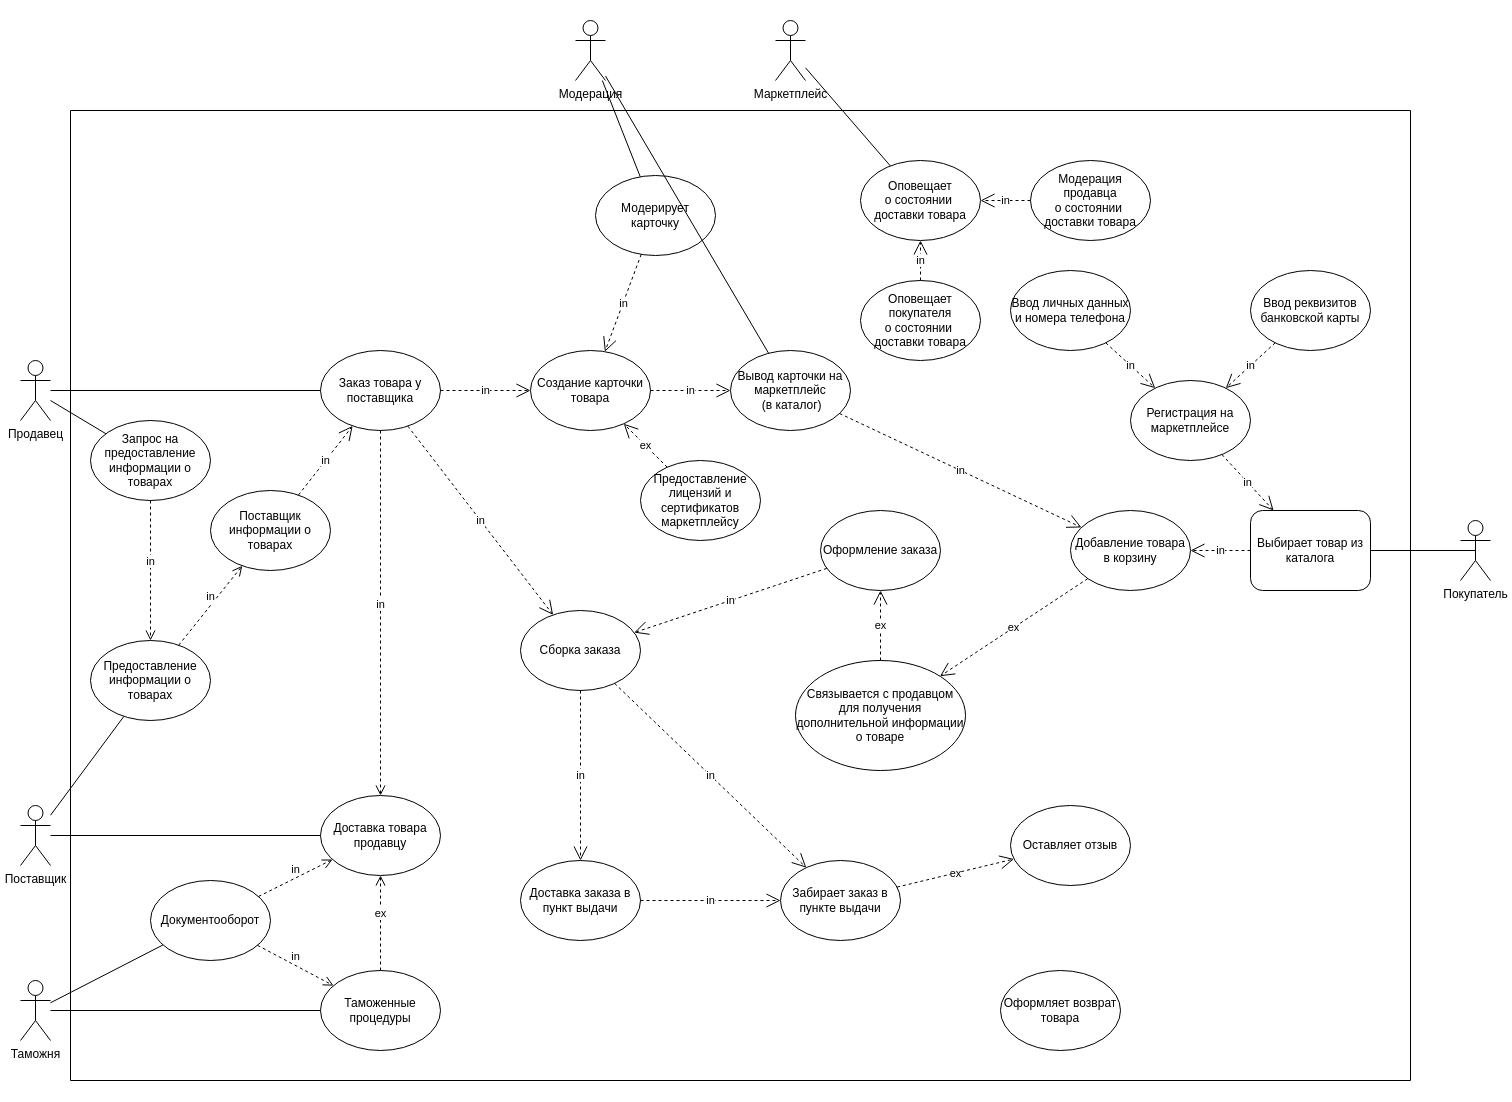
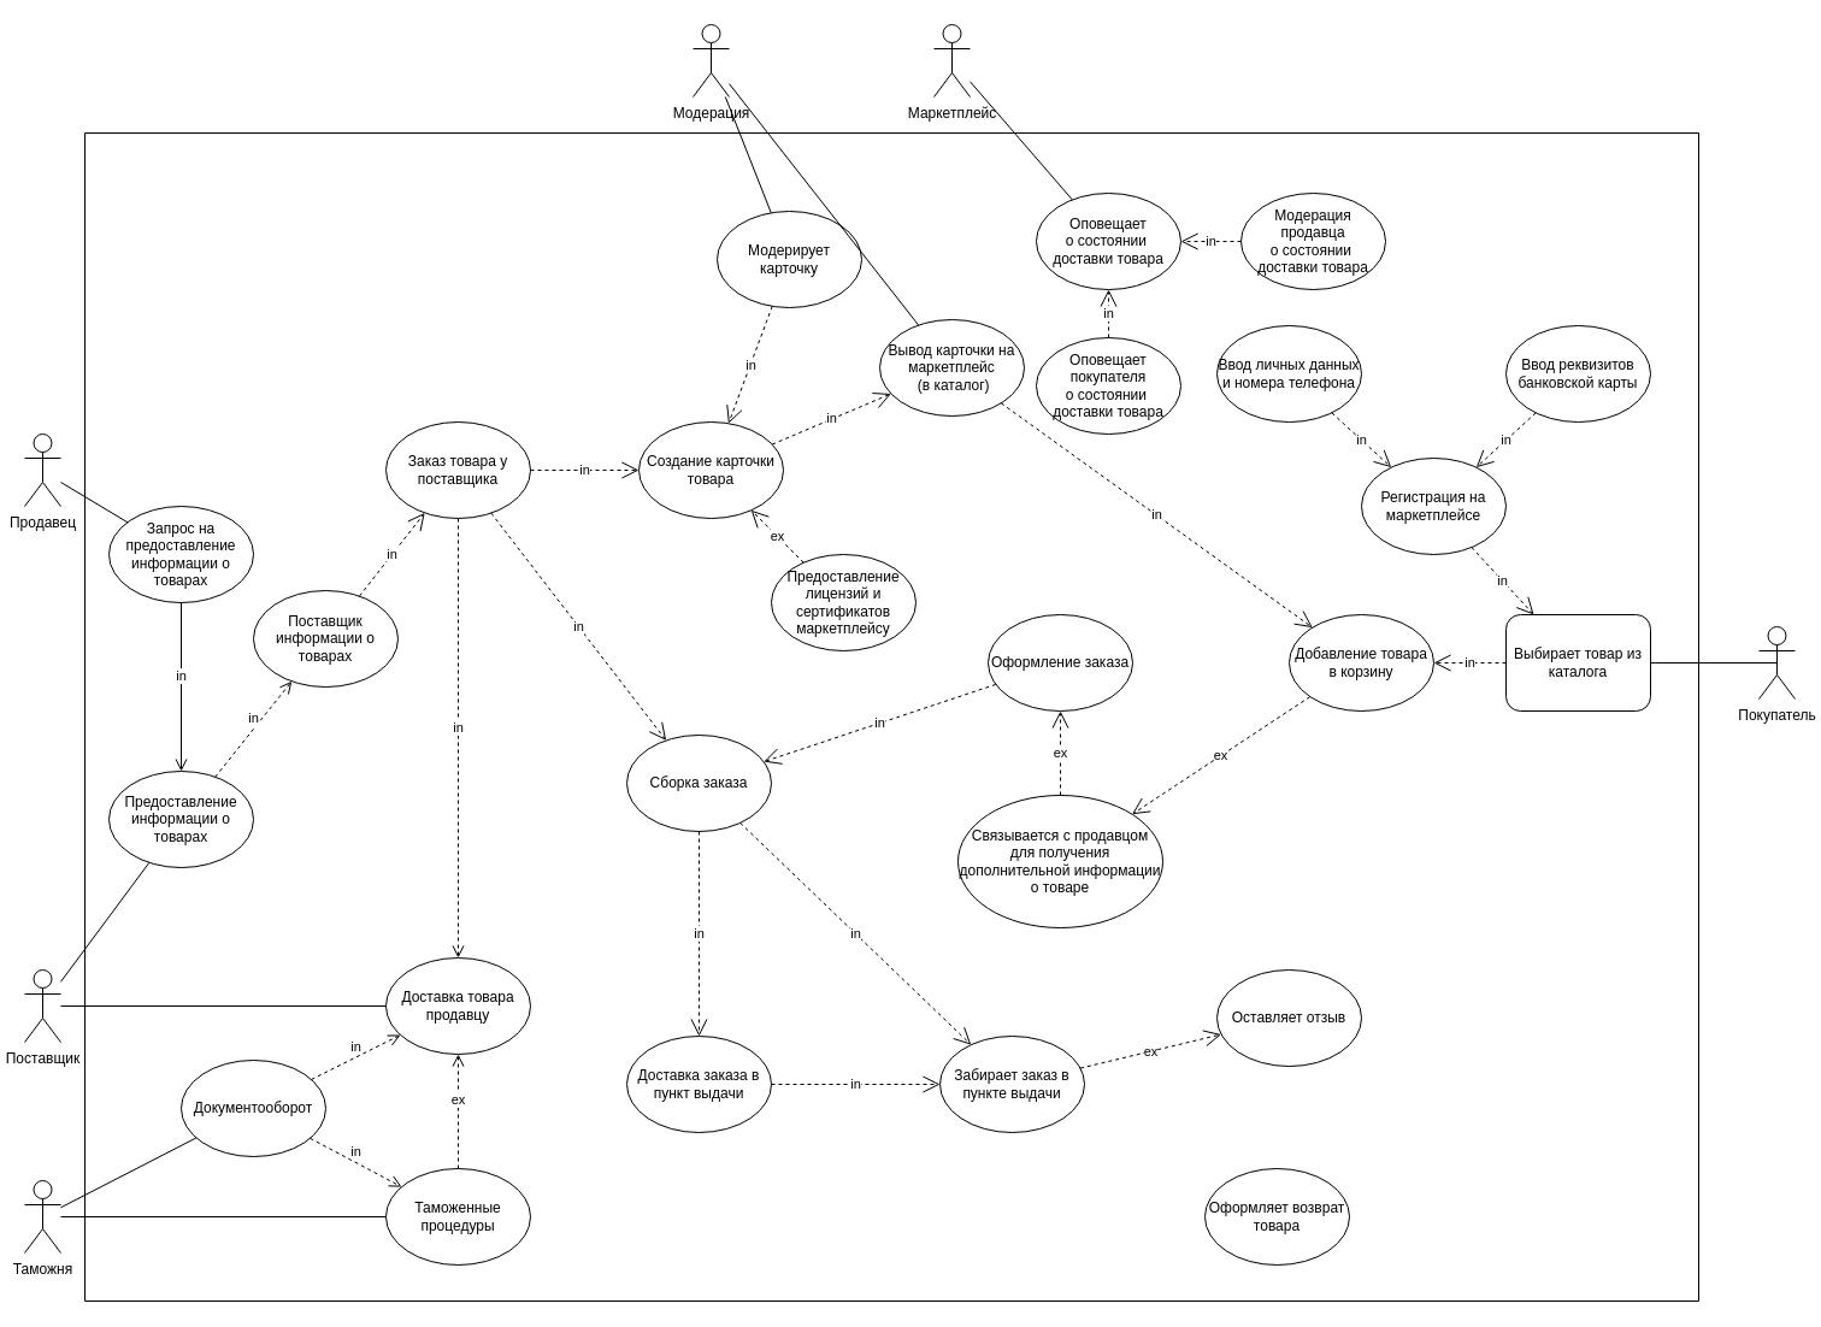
  <mxCell id="0" />
  <mxCell id="1" parent="0" />
  <mxCell id="2" value="" style="swimlane;startSize=0;" vertex="1" parent="1"><mxGeometry x="70" y="110" width="1340" height="970" as="geometry" /></mxCell>
  <mxCell id="3" value="Доставка товара&lt;br&gt;продавцу" style="ellipse;whiteSpace=wrap;html=1;" vertex="1" parent="2"><mxGeometry x="250" y="685" width="120" height="80" as="geometry" /></mxCell>
  <mxCell id="4" value="Создание карточки товара" style="ellipse;whiteSpace=wrap;html=1;" vertex="1" parent="2"><mxGeometry x="460" y="240" width="120" height="80" as="geometry" /></mxCell>
  <mxCell id="5" value="Поставщик информации о товарах" style="ellipse;whiteSpace=wrap;html=1;" vertex="1" parent="2"><mxGeometry x="140" y="380" width="120" height="80" as="geometry" /></mxCell>
  <mxCell id="6" value="in" style="endArrow=open;endSize=12;dashed=1;html=1;rounded=0;" edge="1" parent="2" source="5" target="7"><mxGeometry width="160" relative="1" as="geometry"><mxPoint x="259.64" y="361.28" as="sourcePoint" /><mxPoint x="261.284" y="315.121" as="targetPoint" /></mxGeometry></mxCell>
  <mxCell id="7" value="Заказ товара у поставщика" style="ellipse;whiteSpace=wrap;html=1;" vertex="1" parent="2"><mxGeometry x="250" y="240" width="120" height="80" as="geometry" /></mxCell>
  <mxCell id="8" value="in" style="endArrow=open;endSize=12;dashed=1;html=1;rounded=0;" edge="1" parent="2" source="7" target="4"><mxGeometry width="160" relative="1" as="geometry"><mxPoint x="256.693" y="481.579" as="sourcePoint" /><mxPoint x="284" y="420" as="targetPoint" /></mxGeometry></mxCell>
  <mxCell id="9" value="Предоставление информации о товарах" style="ellipse;whiteSpace=wrap;html=1;" vertex="1" parent="2"><mxGeometry x="20" y="530" width="120" height="80" as="geometry" /></mxCell>
  <mxCell id="10" value="Запрос на предоставление информации о товарах" style="ellipse;whiteSpace=wrap;html=1;" vertex="1" parent="2"><mxGeometry x="20" y="310" width="120" height="80" as="geometry" /></mxCell>
- <mxCell id="11" value="in" style="html=1;verticalAlign=bottom;endArrow=open;dashed=1;endSize=8;rounded=0;" edge="1" parent="2" source="10" target="9"><mxGeometry relative="1" as="geometry"><mxPoint x="191.872" y="551.351" as="sourcePoint" /><mxPoint x="268.164" y="498.672" as="targetPoint" /></mxGeometry></mxCell>
+ <mxCell id="11" value="in" style="html=1;verticalAlign=bottom;endArrow=open;dashed=0;endSize=8;rounded=0;" edge="1" parent="2" source="10" target="9"><mxGeometry relative="1" as="geometry"><mxPoint x="191.872" y="551.351" as="sourcePoint" /><mxPoint x="268.164" y="498.672" as="targetPoint" /></mxGeometry></mxCell>
  <mxCell id="12" value="in" style="html=1;verticalAlign=bottom;endArrow=open;dashed=1;endSize=8;rounded=0;" edge="1" parent="2" source="9" target="5"><mxGeometry relative="1" as="geometry"><mxPoint x="100" y="470" as="sourcePoint" /><mxPoint x="100" y="550" as="targetPoint" /></mxGeometry></mxCell>
  <mxCell id="13" value="in" style="html=1;verticalAlign=bottom;endArrow=open;dashed=1;endSize=8;rounded=0;" edge="1" parent="2" source="7" target="3"><mxGeometry relative="1" as="geometry"><mxPoint x="100" y="470" as="sourcePoint" /><mxPoint x="100" y="550" as="targetPoint" /></mxGeometry></mxCell>
  <mxCell id="14" value="Таможенные процедуры" style="ellipse;whiteSpace=wrap;html=1;" vertex="1" parent="2"><mxGeometry x="250" y="860" width="120" height="80" as="geometry" /></mxCell>
  <mxCell id="15" value="ex" style="html=1;verticalAlign=bottom;endArrow=open;dashed=1;endSize=8;rounded=0;" edge="1" parent="2" source="14" target="3"><mxGeometry relative="1" as="geometry"><mxPoint x="115.972" y="543.942" as="sourcePoint" /><mxPoint x="193.971" y="436.04" as="targetPoint" /></mxGeometry></mxCell>
  <mxCell id="16" value="Документооборот" style="ellipse;whiteSpace=wrap;html=1;" vertex="1" parent="2"><mxGeometry x="80" y="770" width="120" height="80" as="geometry" /></mxCell>
  <mxCell id="17" value="in" style="html=1;verticalAlign=bottom;endArrow=open;dashed=1;endSize=8;rounded=0;" edge="1" parent="2" source="16" target="14"><mxGeometry relative="1" as="geometry"><mxPoint x="155.154" y="877.585" as="sourcePoint" /><mxPoint x="274.82" y="767.403" as="targetPoint" /></mxGeometry></mxCell>
  <mxCell id="18" value="in" style="html=1;verticalAlign=bottom;endArrow=open;dashed=1;endSize=8;rounded=0;" edge="1" parent="2" source="16" target="3"><mxGeometry relative="1" as="geometry"><mxPoint x="180" y="910" as="sourcePoint" /><mxPoint x="250" y="910" as="targetPoint" /></mxGeometry></mxCell>
  <mxCell id="19" value="Предоставление лицензий и сертификатов маркетплейсу" style="ellipse;whiteSpace=wrap;html=1;" vertex="1" parent="2"><mxGeometry x="570" y="350" width="120" height="80" as="geometry" /></mxCell>
  <mxCell id="20" value="ex" style="endArrow=open;endSize=12;dashed=1;html=1;rounded=0;" edge="1" parent="2" source="19" target="4"><mxGeometry width="160" relative="1" as="geometry"><mxPoint x="380" y="290" as="sourcePoint" /><mxPoint x="470" y="290" as="targetPoint" /></mxGeometry></mxCell>
  <mxCell id="21" value="Модерирует карточку" style="ellipse;whiteSpace=wrap;html=1;" vertex="1" parent="2"><mxGeometry x="525" y="65" width="120" height="80" as="geometry" /></mxCell>
  <mxCell id="22" value="in" style="endArrow=open;endSize=12;dashed=1;html=1;rounded=0;" edge="1" parent="2" source="21" target="4"><mxGeometry width="160" relative="1" as="geometry"><mxPoint x="380" y="290" as="sourcePoint" /><mxPoint x="470.0" y="290" as="targetPoint" /></mxGeometry></mxCell>
- <mxCell id="23" value="Вывод карточки на маркетплейс&lt;br&gt;&amp;nbsp;(в каталог)" style="ellipse;whiteSpace=wrap;html=1;" vertex="1" parent="2"><mxGeometry x="660" y="240" width="120" height="80" as="geometry" /></mxCell>
+ <mxCell id="23" value="Вывод карточки на маркетплейс&lt;br&gt;&amp;nbsp;(в каталог)" style="ellipse;whiteSpace=wrap;html=1;" vertex="1" parent="2"><mxGeometry x="660" y="155" width="120" height="80" as="geometry" /></mxCell>
  <mxCell id="24" value="in" style="endArrow=open;endSize=12;dashed=1;html=1;rounded=0;" edge="1" parent="2" source="4" target="23"><mxGeometry width="160" relative="1" as="geometry"><mxPoint x="380" y="290" as="sourcePoint" /><mxPoint x="470.0" y="290" as="targetPoint" /></mxGeometry></mxCell>
  <mxCell id="25" value="Выбирает товар из каталога" style="whiteSpace=wrap;html=1;rounded=1;" vertex="1" parent="2"><mxGeometry x="1180" y="400" width="120" height="80" as="geometry" /></mxCell>
  <mxCell id="26" value="in" style="endArrow=open;endSize=12;dashed=1;html=1;rounded=0;" edge="1" parent="2" source="23" target="51"><mxGeometry width="160" relative="1" as="geometry"><mxPoint x="380" y="290" as="sourcePoint" /><mxPoint x="777.138" y="373.018" as="targetPoint" /></mxGeometry></mxCell>
  <mxCell id="27" value="Регистрация на маркетплейсе" style="ellipse;whiteSpace=wrap;html=1;" vertex="1" parent="2"><mxGeometry x="1060" y="270" width="120" height="80" as="geometry" /></mxCell>
  <mxCell id="28" value="in" style="endArrow=open;endSize=12;dashed=1;html=1;rounded=0;" edge="1" parent="2" source="27" target="25"><mxGeometry width="160" relative="1" as="geometry"><mxPoint x="936.201" y="415.521" as="sourcePoint" /><mxPoint x="1013.907" y="459.393" as="targetPoint" /></mxGeometry></mxCell>
  <mxCell id="29" value="Ввод личных данных и номера телефона" style="ellipse;whiteSpace=wrap;html=1;" vertex="1" parent="2"><mxGeometry x="940" y="160" width="120" height="80" as="geometry" /></mxCell>
  <mxCell id="30" value="Ввод реквизитов&lt;br&gt;банковской карты" style="ellipse;whiteSpace=wrap;html=1;" vertex="1" parent="2"><mxGeometry x="1180" y="160" width="120" height="80" as="geometry" /></mxCell>
  <mxCell id="31" value="in" style="endArrow=open;endSize=12;dashed=1;html=1;rounded=0;" edge="1" parent="2" source="29" target="27"><mxGeometry width="160" relative="1" as="geometry"><mxPoint x="1113.802" y="358.515" as="sourcePoint" /><mxPoint x="1076.229" y="446.491" as="targetPoint" /></mxGeometry></mxCell>
  <mxCell id="32" value="in" style="endArrow=open;endSize=12;dashed=1;html=1;rounded=0;" edge="1" parent="2" source="30" target="27"><mxGeometry width="160" relative="1" as="geometry"><mxPoint x="1123.802" y="368.515" as="sourcePoint" /><mxPoint x="1086.229" y="456.491" as="targetPoint" /></mxGeometry></mxCell>
  <mxCell id="33" value="Сборка заказа" style="ellipse;whiteSpace=wrap;html=1;" vertex="1" parent="2"><mxGeometry x="450" y="500" width="120" height="80" as="geometry" /></mxCell>
  <mxCell id="34" value="in" style="endArrow=open;endSize=12;dashed=1;html=1;rounded=0;" edge="1" parent="2" source="7" target="33"><mxGeometry width="160" relative="1" as="geometry"><mxPoint x="380" y="290" as="sourcePoint" /><mxPoint x="470.0" y="290" as="targetPoint" /></mxGeometry></mxCell>
  <mxCell id="35" value="in" style="endArrow=open;endSize=12;dashed=1;html=1;rounded=0;" edge="1" parent="2" source="49" target="33"><mxGeometry width="160" relative="1" as="geometry"><mxPoint x="755.758" y="437.02" as="sourcePoint" /><mxPoint x="461.015" y="459.977" as="targetPoint" /></mxGeometry></mxCell>
  <mxCell id="36" value="Доставка заказа в пункт выдачи" style="ellipse;whiteSpace=wrap;html=1;" vertex="1" parent="2"><mxGeometry x="450" y="750" width="120" height="80" as="geometry" /></mxCell>
  <mxCell id="37" value="in" style="endArrow=open;endSize=12;dashed=1;html=1;rounded=0;" edge="1" parent="2" source="33" target="36"><mxGeometry width="160" relative="1" as="geometry"><mxPoint x="810" y="600" as="sourcePoint" /><mxPoint x="610" y="600" as="targetPoint" /></mxGeometry></mxCell>
  <mxCell id="38" value="Забирает заказ в пункте выдачи" style="ellipse;whiteSpace=wrap;html=1;" vertex="1" parent="2"><mxGeometry x="710" y="750" width="120" height="80" as="geometry" /></mxCell>
  <mxCell id="39" value="in" style="endArrow=open;endSize=12;dashed=1;html=1;rounded=0;" edge="1" parent="2" source="33" target="38"><mxGeometry width="160" relative="1" as="geometry"><mxPoint x="680" y="600" as="sourcePoint" /><mxPoint x="480" y="600" as="targetPoint" /></mxGeometry></mxCell>
  <mxCell id="40" value="in" style="endArrow=open;endSize=12;dashed=1;html=1;rounded=0;" edge="1" parent="2" source="36" target="38"><mxGeometry width="160" relative="1" as="geometry"><mxPoint x="870" y="640" as="sourcePoint" /><mxPoint x="870" y="760" as="targetPoint" /></mxGeometry></mxCell>
  <mxCell id="41" value="Оповещает&lt;br&gt;о состоянии&amp;nbsp;&lt;br&gt;доставки товара" style="ellipse;whiteSpace=wrap;html=1;" vertex="1" parent="2"><mxGeometry x="790" y="50" width="120" height="80" as="geometry" /></mxCell>
  <mxCell id="42" value="Модерация&lt;br&gt;продавца&lt;br&gt;о состоянии&amp;nbsp;&lt;br&gt;доставки товара" style="ellipse;whiteSpace=wrap;html=1;" vertex="1" parent="2"><mxGeometry x="960" y="50" width="120" height="80" as="geometry" /></mxCell>
  <mxCell id="43" value="Оповещает&lt;br&gt;покупателя&lt;br&gt;о состоянии&amp;nbsp;&lt;br&gt;доставки товара" style="ellipse;whiteSpace=wrap;html=1;" vertex="1" parent="2"><mxGeometry x="790" y="170" width="120" height="80" as="geometry" /></mxCell>
  <mxCell id="44" value="in" style="endArrow=open;endSize=12;dashed=1;html=1;rounded=0;" edge="1" parent="2" source="43" target="41"><mxGeometry width="160" relative="1" as="geometry"><mxPoint x="590.0" y="290" as="sourcePoint" /><mxPoint x="670" y="290" as="targetPoint" /></mxGeometry></mxCell>
  <mxCell id="45" value="in" style="endArrow=open;endSize=12;dashed=1;html=1;rounded=0;" edge="1" parent="2" source="42" target="41"><mxGeometry width="160" relative="1" as="geometry"><mxPoint x="860" y="170.0" as="sourcePoint" /><mxPoint x="860" y="140.0" as="targetPoint" /></mxGeometry></mxCell>
  <mxCell id="46" value="Оставляет отзыв" style="ellipse;whiteSpace=wrap;html=1;" vertex="1" parent="2"><mxGeometry x="940" y="695" width="120" height="80" as="geometry" /></mxCell>
  <mxCell id="47" value="ex" style="endArrow=open;endSize=12;dashed=1;html=1;rounded=0;" edge="1" parent="2" source="38" target="46"><mxGeometry width="160" relative="1" as="geometry"><mxPoint x="650" y="800" as="sourcePoint" /><mxPoint x="850" y="800" as="targetPoint" /></mxGeometry></mxCell>
  <mxCell id="48" value="Оформляет возврат&lt;br&gt;товара" style="ellipse;whiteSpace=wrap;html=1;" vertex="1" parent="2"><mxGeometry x="930" y="860" width="120" height="80" as="geometry" /></mxCell>
  <mxCell id="49" value="Оформление заказа" style="ellipse;whiteSpace=wrap;html=1;" vertex="1" parent="2"><mxGeometry x="750" y="400" width="120" height="80" as="geometry" /></mxCell>
  <mxCell id="50" value="Связывается с продавцом для получения дополнительной информации о товаре" style="ellipse;whiteSpace=wrap;html=1;" vertex="1" parent="2"><mxGeometry x="725" y="550" width="170" height="110" as="geometry" /></mxCell>
  <mxCell id="51" value="Добавление товара в корзину" style="ellipse;whiteSpace=wrap;html=1;" vertex="1" parent="2"><mxGeometry x="1000" y="400" width="120" height="80" as="geometry" /></mxCell>
  <mxCell id="52" value="in" style="endArrow=open;endSize=12;dashed=1;html=1;rounded=0;" edge="1" parent="2" source="25" target="51"><mxGeometry width="160" relative="1" as="geometry"><mxPoint x="1154.181" y="356.608" as="sourcePoint" /><mxPoint x="1215.704" y="448.426" as="targetPoint" /></mxGeometry></mxCell>
  <mxCell id="53" value="ex" style="endArrow=open;endSize=12;dashed=1;html=1;rounded=0;" edge="1" parent="2" source="51" target="50"><mxGeometry width="160" relative="1" as="geometry"><mxPoint x="1174.181" y="376.608" as="sourcePoint" /><mxPoint x="1235.704" y="468.426" as="targetPoint" /></mxGeometry></mxCell>
  <mxCell id="54" value="ex" style="endArrow=open;endSize=12;dashed=1;html=1;rounded=0;" edge="1" parent="2" source="50" target="49"><mxGeometry width="160" relative="1" as="geometry"><mxPoint x="1049.789" y="517.388" as="sourcePoint" /><mxPoint x="1014.018" y="550.067" as="targetPoint" /></mxGeometry></mxCell>
  <mxCell id="55" value="Продавец" style="shape=umlActor;verticalLabelPosition=bottom;verticalAlign=top;html=1;outlineConnect=0;" vertex="1" parent="1"><mxGeometry x="20" y="360" width="30" height="60" as="geometry" /></mxCell>
  <mxCell id="56" value="Поставщик" style="shape=umlActor;verticalLabelPosition=bottom;verticalAlign=top;html=1;outlineConnect=0;" vertex="1" parent="1"><mxGeometry x="20" y="805" width="30" height="60" as="geometry" /></mxCell>
  <mxCell id="57" value="" style="endArrow=none;html=1;rounded=0;entryX=0;entryY=0.5;entryDx=0;entryDy=0;" edge="1" parent="1" source="56" target="3"><mxGeometry width="50" height="50" relative="1" as="geometry"><mxPoint x="35" y="735" as="sourcePoint" /><mxPoint x="180" y="735" as="targetPoint" /></mxGeometry></mxCell>
- <mxCell id="58" value="" style="endArrow=none;html=1;rounded=0;" edge="1" parent="1" source="55" target="7"><mxGeometry width="50" height="50" relative="1" as="geometry"><mxPoint x="630" y="750" as="sourcePoint" /><mxPoint x="680" y="700" as="targetPoint" /></mxGeometry></mxCell>
  <mxCell id="59" value="" style="endArrow=none;html=1;rounded=0;" edge="1" parent="1" source="56" target="9"><mxGeometry width="50" height="50" relative="1" as="geometry"><mxPoint x="60" y="845" as="sourcePoint" /><mxPoint x="160" y="845" as="targetPoint" /></mxGeometry></mxCell>
  <mxCell id="60" value="" style="endArrow=none;html=1;rounded=0;" edge="1" parent="1" target="10"><mxGeometry width="50" height="50" relative="1" as="geometry"><mxPoint x="50" y="400" as="sourcePoint" /><mxPoint x="320" y="400" as="targetPoint" /></mxGeometry></mxCell>
  <mxCell id="61" value="Таможня&lt;br&gt;" style="shape=umlActor;verticalLabelPosition=bottom;verticalAlign=top;html=1;outlineConnect=0;" vertex="1" parent="1"><mxGeometry x="20" y="980" width="30" height="60" as="geometry" /></mxCell>
  <mxCell id="62" value="" style="endArrow=none;html=1;rounded=0;" edge="1" parent="1" source="61" target="14"><mxGeometry width="50" height="50" relative="1" as="geometry"><mxPoint x="60" y="845" as="sourcePoint" /><mxPoint x="320" y="845" as="targetPoint" /></mxGeometry></mxCell>
  <mxCell id="63" value="" style="endArrow=none;html=1;rounded=0;" edge="1" parent="1" source="61" target="16"><mxGeometry width="50" height="50" relative="1" as="geometry"><mxPoint x="60" y="1020" as="sourcePoint" /><mxPoint x="250" y="1020" as="targetPoint" /></mxGeometry></mxCell>
  <mxCell id="64" value="Модерация" style="shape=umlActor;verticalLabelPosition=bottom;verticalAlign=top;html=1;outlineConnect=0;" vertex="1" parent="1"><mxGeometry x="575" y="20" width="30" height="60" as="geometry" /></mxCell>
  <mxCell id="65" value="" style="endArrow=none;html=1;rounded=0;" edge="1" parent="1" source="64" target="21"><mxGeometry width="50" height="50" relative="1" as="geometry"><mxPoint x="60" y="400" as="sourcePoint" /><mxPoint x="330" y="400" as="targetPoint" /></mxGeometry></mxCell>
  <mxCell id="66" value="Покупатель" style="shape=umlActor;verticalLabelPosition=bottom;verticalAlign=top;html=1;outlineConnect=0;" vertex="1" parent="1"><mxGeometry x="1460" y="520" width="30" height="60" as="geometry" /></mxCell>
  <mxCell id="67" value="" style="endArrow=none;html=1;rounded=0;exitX=0.5;exitY=0.5;exitDx=0;exitDy=0;exitPerimeter=0;" edge="1" parent="1" source="66" target="25"><mxGeometry width="50" height="50" relative="1" as="geometry"><mxPoint x="60" y="845" as="sourcePoint" /><mxPoint x="330" y="845" as="targetPoint" /></mxGeometry></mxCell>
  <mxCell id="68" value="Маркетплейс" style="shape=umlActor;verticalLabelPosition=bottom;verticalAlign=top;html=1;outlineConnect=0;" vertex="1" parent="1"><mxGeometry x="775" y="20" width="30" height="60" as="geometry" /></mxCell>
  <mxCell id="69" value="" style="endArrow=none;html=1;rounded=0;" edge="1" parent="1" source="64" target="23"><mxGeometry width="50" height="50" relative="1" as="geometry"><mxPoint x="600" y="90" as="sourcePoint" /><mxPoint x="600" y="170" as="targetPoint" /></mxGeometry></mxCell>
  <mxCell id="70" value="" style="endArrow=none;html=1;rounded=0;" edge="1" parent="1" source="41" target="68"><mxGeometry width="50" height="50" relative="1" as="geometry"><mxPoint x="750" y="290" as="sourcePoint" /><mxPoint x="800" y="240" as="targetPoint" /></mxGeometry></mxCell>
